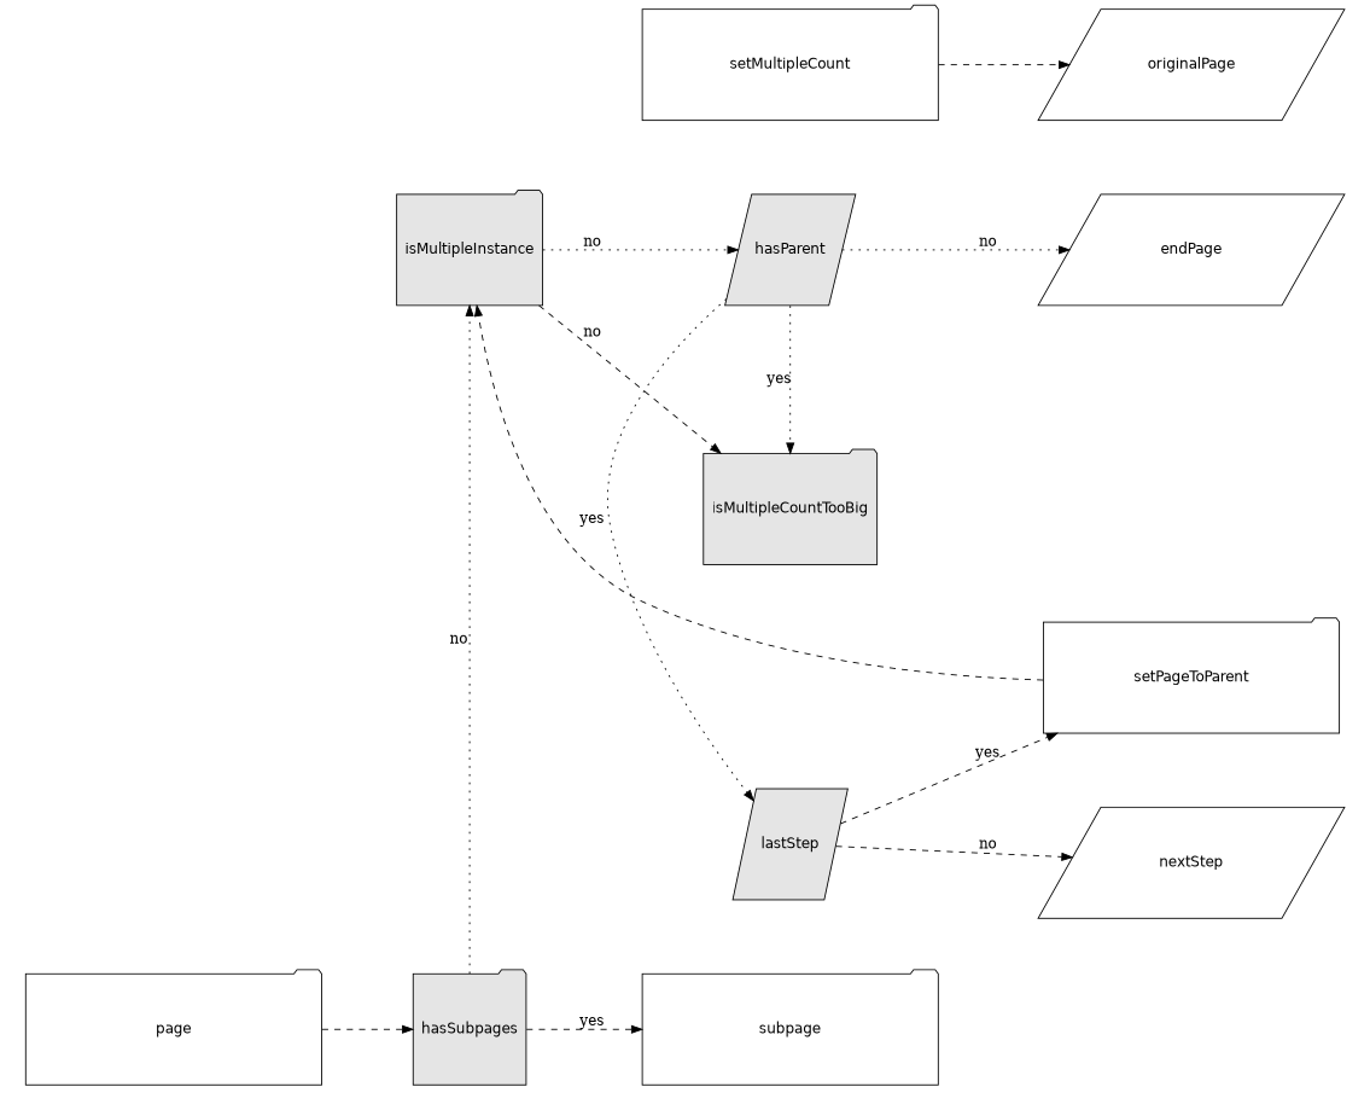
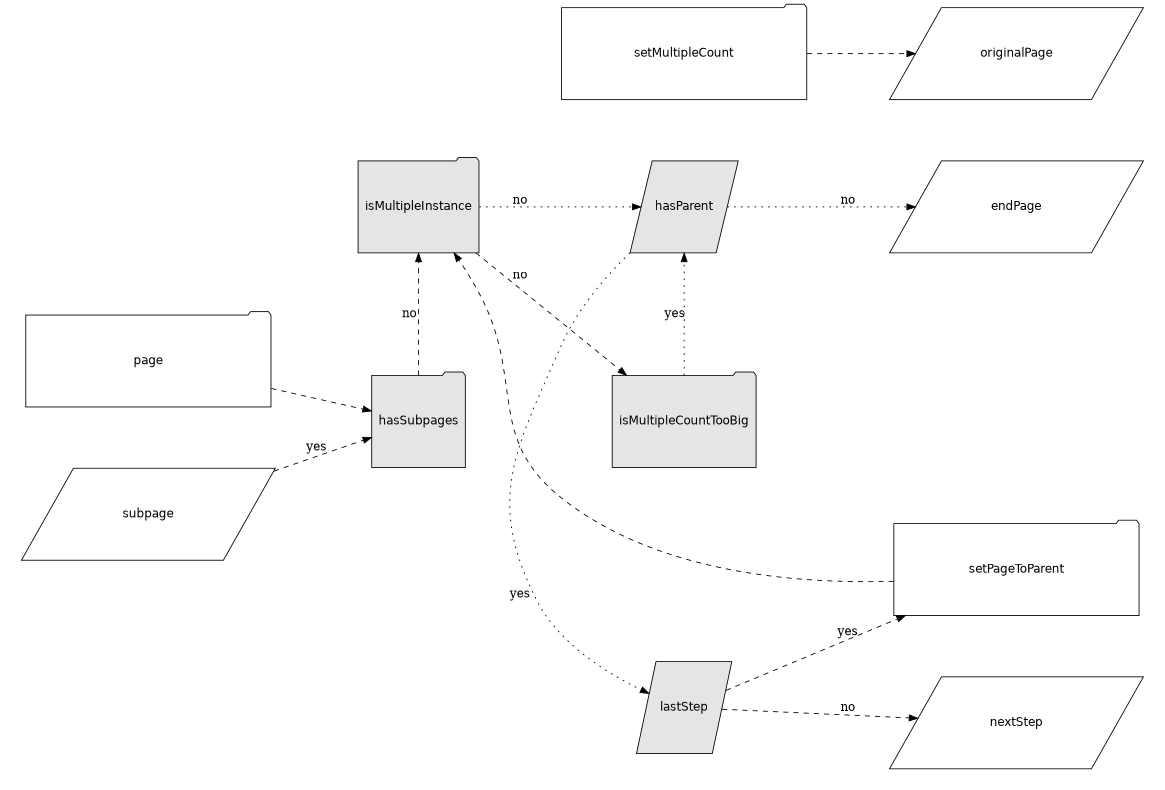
  digraph {
    newrank=true
    nodesep=1
    rankdir=LR
    ranksep=1
    node [fillcolor=white fontcolor=black fontname=helvetica shape=folder xfixedsize=true]
    edge [style=dashed]
    hasSubpages [fillcolor=gray90 height=1.5 style=filled width=1.5]
    isMultipleInstance [fillcolor=gray90 height=1.5 style=filled width=1.5]
    isMultipleCountTooBig [fillcolor=gray90 height=1.5 style=filled width=1.5]
    hasParent [fillcolor=gray90 height=1.5 shape=parallelogram style=filled width=1.5]
    lastStep [fillcolor=gray90 height=1.5 shape=parallelogram style=filled width=1.5]
    originalPage [height=1.5 shape=parallelogram width=4]
    endPage [height=1.5 shape=parallelogram width=4]
    nextStep [height=1.5 shape=parallelogram width=4]
    page [height=1.5 width=4]
-   subpage [height=1.5 width=4]
+   subpage [height=1.5 shape=parallelogram width=4]
    setPageToParent [height=1.5 width=4]
    setMultipleCount [height=1.5 width=4]
    subgraph sub_1 {
      rank=same
      hasSubpages
      isMultipleInstance
    }
    subgraph sub_2 {
      rank=same
      isMultipleCountTooBig
      hasParent
      lastStep
    }
    subgraph sub_3 {
      rank=same
      originalPage
      endPage
      nextStep
    }
    subgraph cluster_4 {
      style=invis
      hasSubpages
      page
      subpage
    }
    subgraph cluster_5 {
      style=invis
      isMultipleInstance
      hasParent
      endPage
    }
    subgraph cluster_6 {
      style=invis
      lastStep
      nextStep
      setPageToParent
    }
-   hasSubpages -> isMultipleInstance [label=no style=dotted]
-   hasSubpages -> subpage [label=yes]
+   hasSubpages -> isMultipleInstance [label=no]
+   subpage -> hasSubpages [label=yes]
    isMultipleInstance -> isMultipleCountTooBig [label=no]
    isMultipleInstance -> hasParent [label=no style=dotted]
-   hasParent -> isMultipleCountTooBig [label=yes style=dotted]
+   isMultipleCountTooBig -> hasParent [label=yes style=dotted]
    hasParent -> lastStep [label=yes style=dotted]
    hasParent -> endPage [label=no style=dotted]
    lastStep -> nextStep [label=no]
    lastStep -> setPageToParent [label=yes]
    page -> hasSubpages
    setPageToParent -> isMultipleInstance
    setMultipleCount -> originalPage
  }
